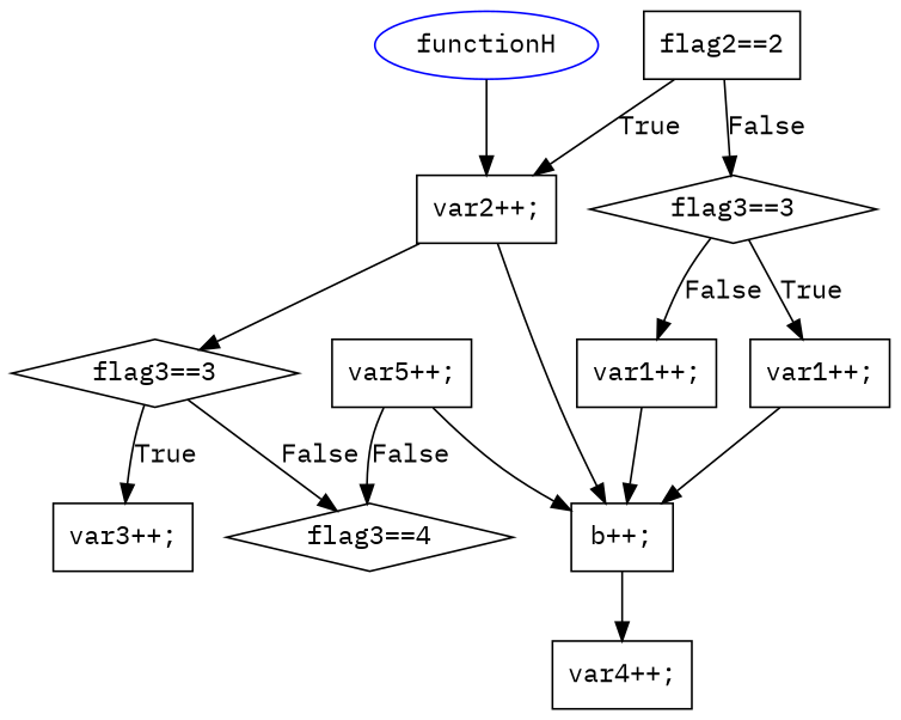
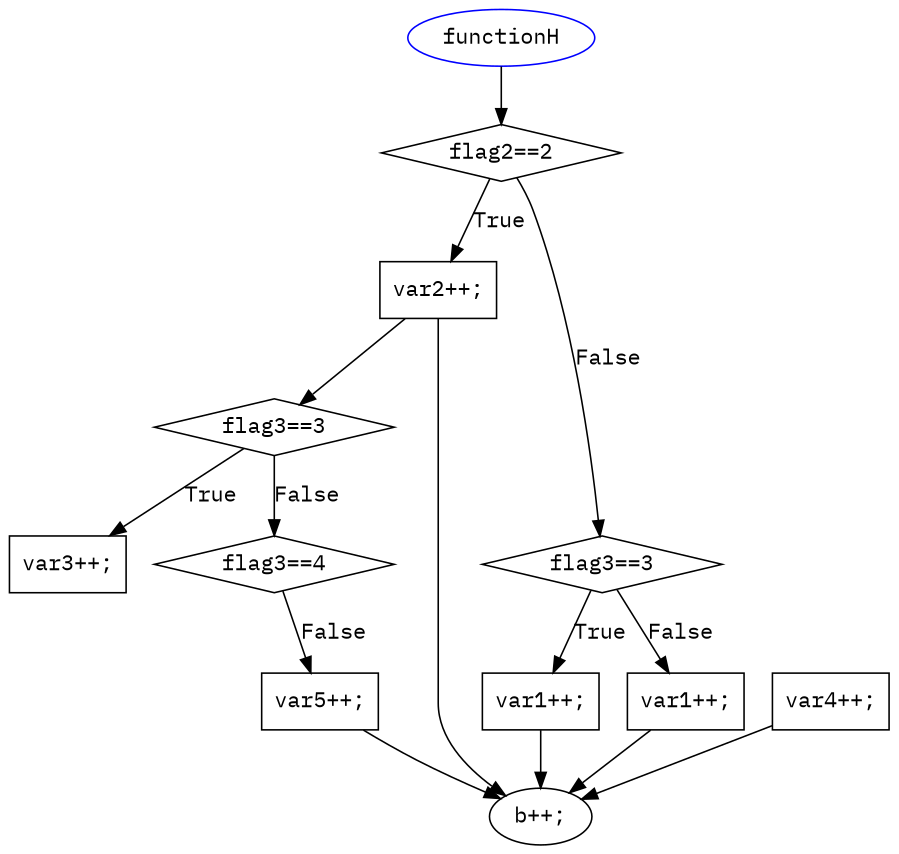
  digraph {
    fontname="IBM Plex Mono"
    rankdir=TB
    node [fontname="IBM Plex Mono" shape=rectangle]
    edge [fontname="IBM Plex Mono"]
    functionH [color=blue shape=ellipse]
-   n2 [label="flag2==2" shape=box]
+   n2 [label="flag2==2" shape=diamond]
    n3 [label="var2++;"]
    n4 [label="flag3==3" shape=diamond]
    n5 [label="flag3==3" shape=diamond]
-   n6 [label="b++;" shape=box]
+   n6 [label="b++;" shape=ellipse]
    n7 [label="var1++;"]
    n8 [label="var1++;"]
    n9 [label="var3++;"]
    n10 [label="flag3==4" shape=diamond]
    n11 [label="var5++;"]
    n12 [label="var4++;"]
-   functionH -> n3
+   functionH -> n2
    n2 -> n3 [label=True]
    n2 -> n4 [label=False]
    n3 -> n5
    n3 -> n6
    n4 -> n7 [label=True]
    n4 -> n8 [label=False]
    n5 -> n9 [label=True]
    n5 -> n10 [label=False]
    n7 -> n6
    n8 -> n6
-   n11 -> n10 [label=False]
+   n10 -> n11 [label=False]
    n11 -> n6
-   n6 -> n12
+   n12 -> n6
  }
